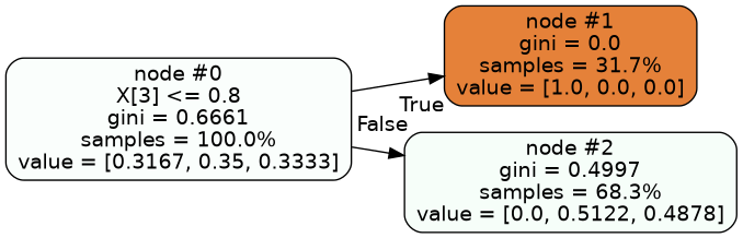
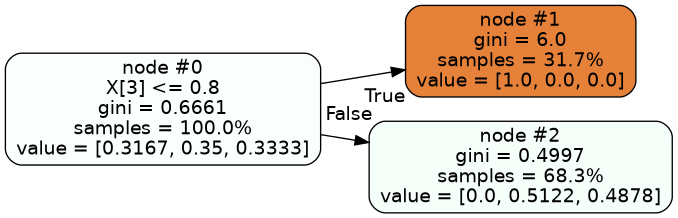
  digraph {
    rankdir=LR
    node [color=black fontname=helvetica shape=box style="filled, rounded"]
    edge [fontname=helvetica labeldistance=2.5]
    n1 [fillcolor="#fafefc" label="node #0\nX[3] <= 0.8\ngini = 0.6661\nsamples = 100.0%\nvalue = [0.3167, 0.35, 0.3333]"]
-   n2 [fillcolor="#e58139" label="node #1\ngini = 0.0\nsamples = 31.7%\nvalue = [1.0, 0.0, 0.0]"]
+   n2 [fillcolor="#e58139" label="node #1\ngini = 6.0\nsamples = 31.7%\nvalue = [1.0, 0.0, 0.0]"]
    n3 [fillcolor="#f6fef9" label="node #2\ngini = 0.4997\nsamples = 68.3%\nvalue = [0.0, 0.5122, 0.4878]"]
    n1 -> n2 [headlabel=True labelangle=45]
    n1 -> n3 [headlabel=False labelangle=-45]
  }
